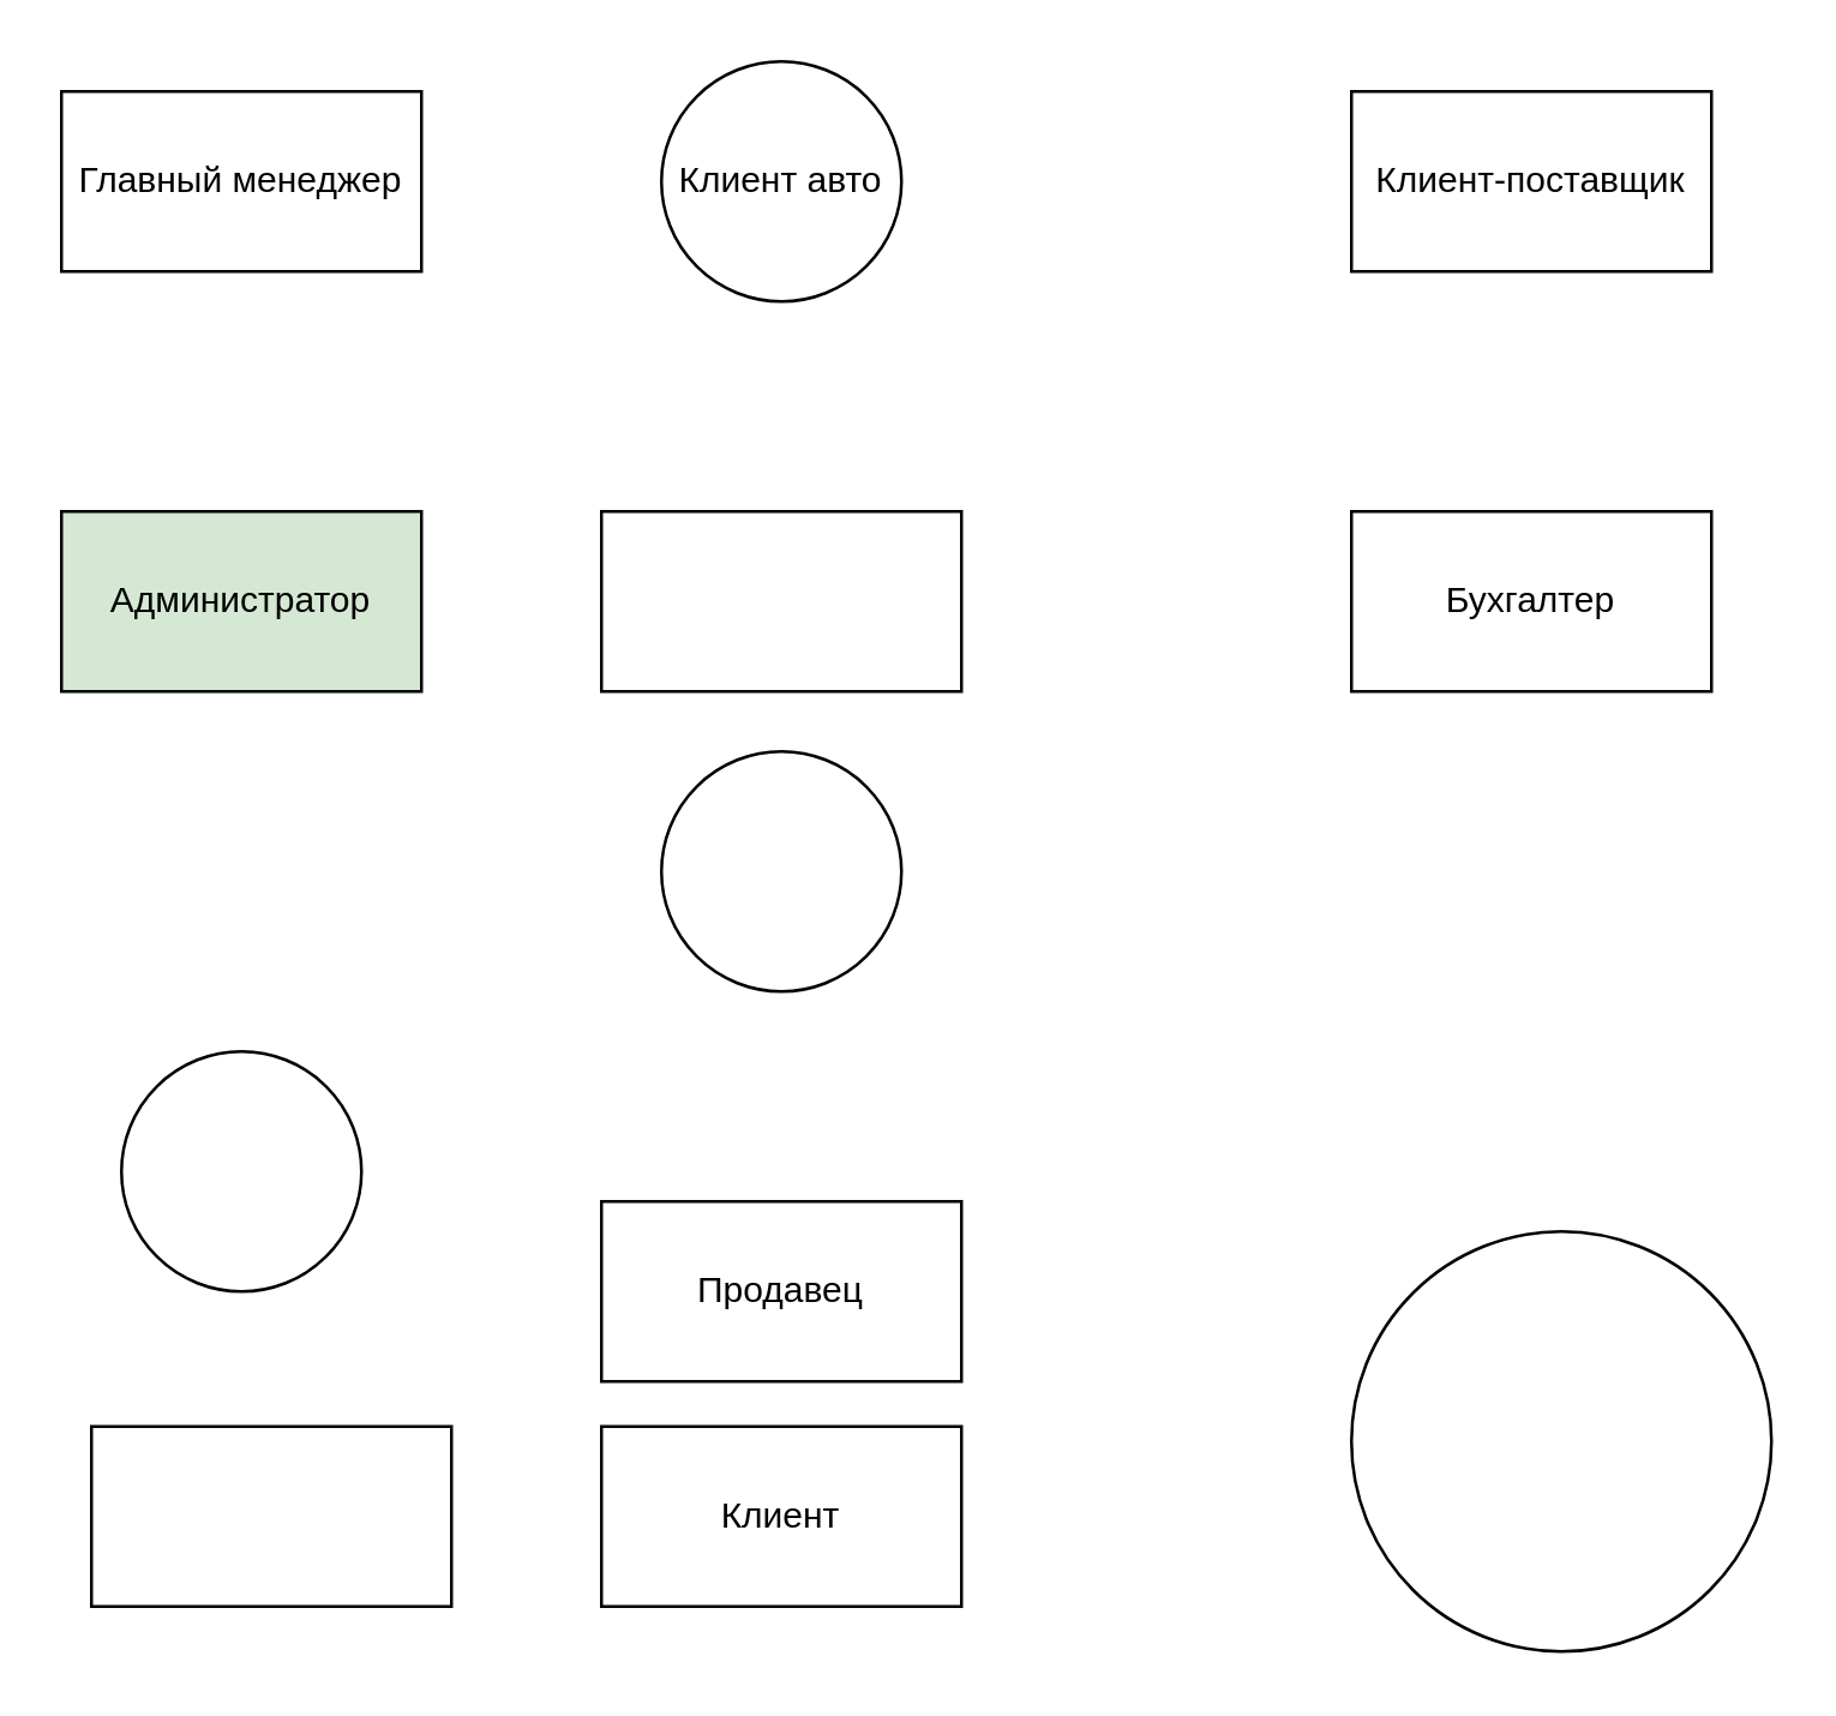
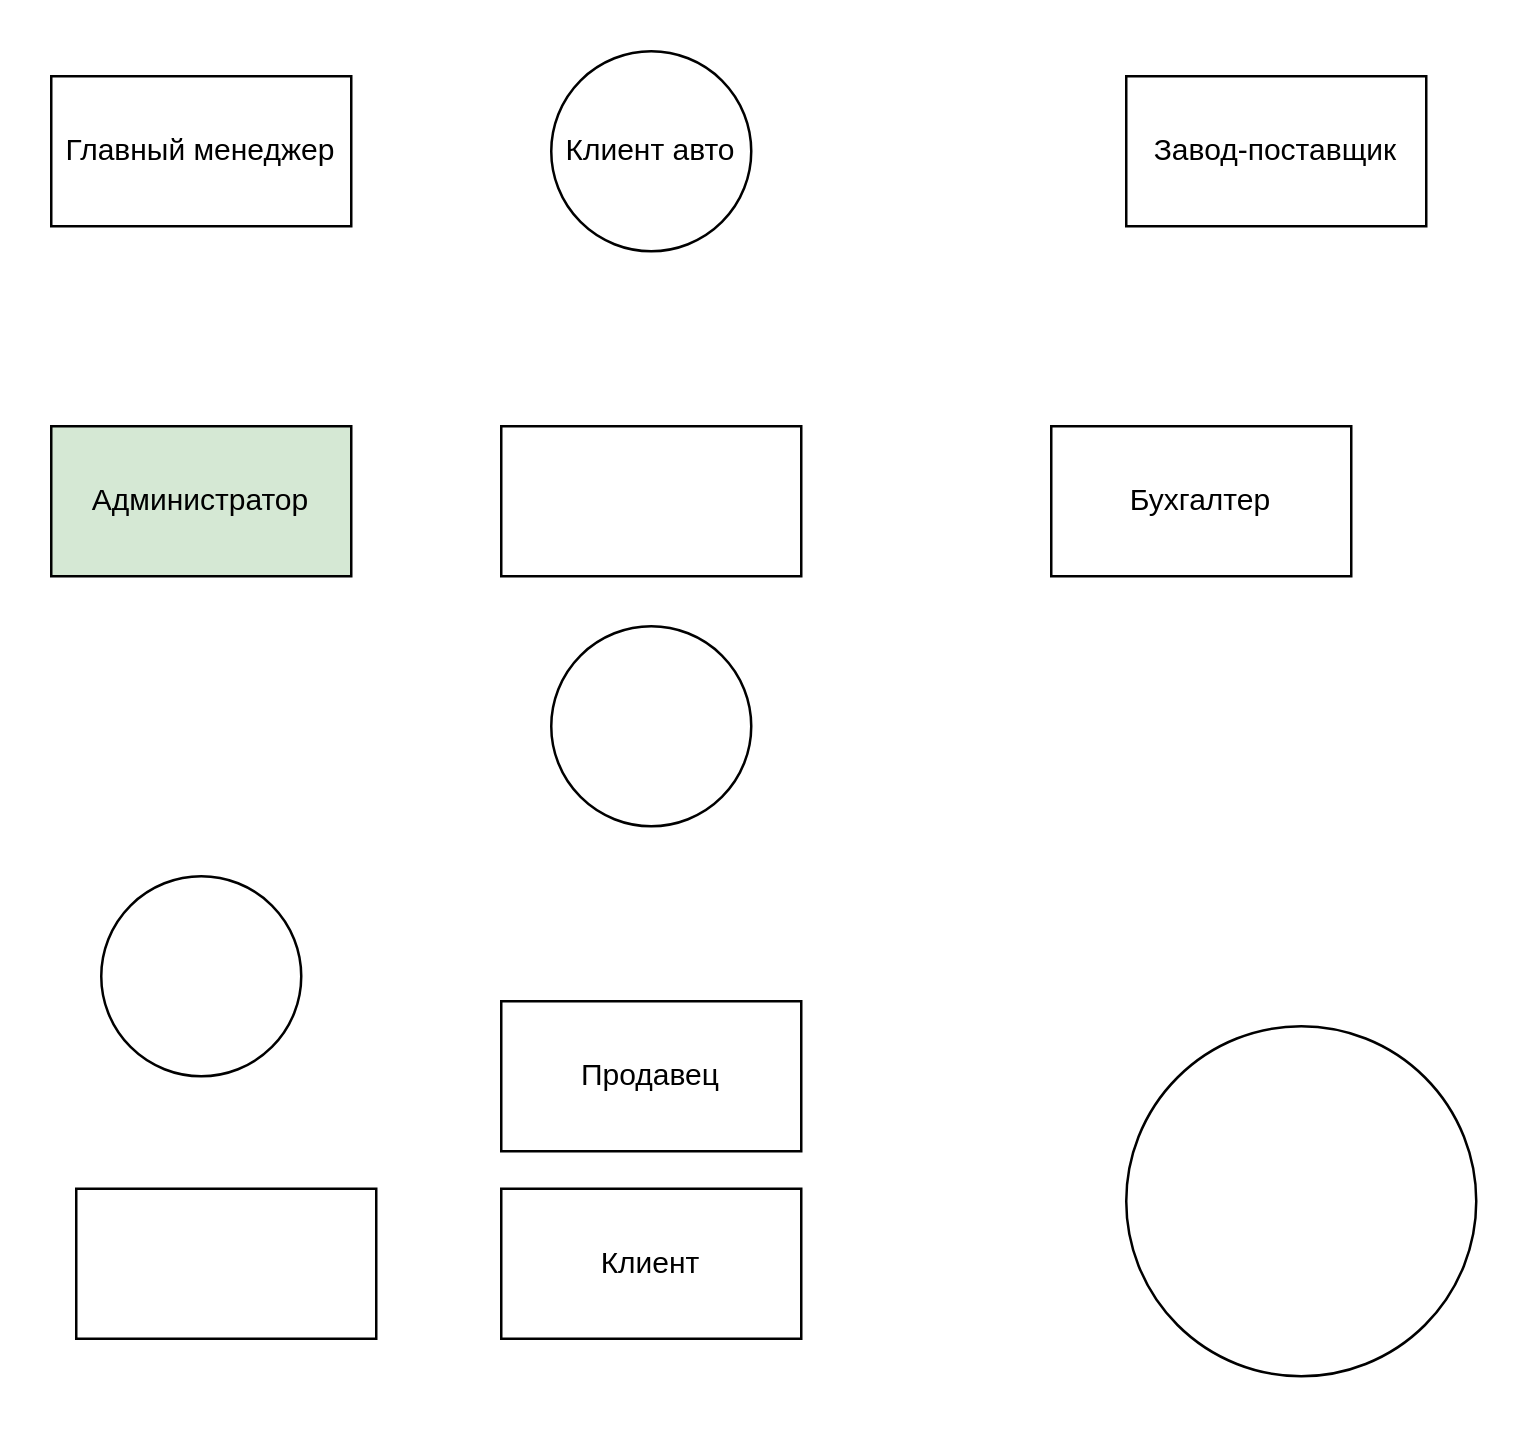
  <mxCell id="0" />
  <mxCell id="1" parent="0" />
  <mxCell id="2" value="Главный менеджер" style="rounded=0;whiteSpace=wrap;html=1;" vertex="1" parent="1"><mxGeometry x="20" y="30" width="120" height="60" as="geometry" /></mxCell>
  <mxCell id="3" value="" style="ellipse;whiteSpace=wrap;html=1;aspect=fixed;" vertex="1" parent="1"><mxGeometry x="220" y="250" width="80" height="80" as="geometry" /></mxCell>
  <mxCell id="4" value="Клиент авто" style="ellipse;whiteSpace=wrap;html=1;aspect=fixed;" vertex="1" parent="1"><mxGeometry x="220" y="20" width="80" height="80" as="geometry" /></mxCell>
  <mxCell id="5" value="" style="ellipse;whiteSpace=wrap;html=1;aspect=fixed;" vertex="1" parent="1"><mxGeometry x="40" y="350" width="80" height="80" as="geometry" /></mxCell>
  <mxCell id="6" value="" style="ellipse;whiteSpace=wrap;html=1;aspect=fixed;" vertex="1" parent="1"><mxGeometry x="450" y="410" width="140" height="140" as="geometry" /></mxCell>
- <mxCell id="7" value="Бухгалтер" style="rounded=0;whiteSpace=wrap;html=1;" vertex="1" parent="1"><mxGeometry x="450" y="170" width="120" height="60" as="geometry" /></mxCell>
+ <mxCell id="7" value="Бухгалтер" style="rounded=0;whiteSpace=wrap;html=1;" vertex="1" parent="1"><mxGeometry x="420" y="170" width="120" height="60" as="geometry" /></mxCell>
  <mxCell id="8" value="Администратор" style="rounded=0;whiteSpace=wrap;html=1;fillColor=#d5e8d4;" vertex="1" parent="1"><mxGeometry x="20" y="170" width="120" height="60" as="geometry" /></mxCell>
- <mxCell id="9" value="Клиент-поставщик" style="rounded=0;whiteSpace=wrap;html=1;" vertex="1" parent="1"><mxGeometry x="450" y="30" width="120" height="60" as="geometry" /></mxCell>
+ <mxCell id="9" value="Завод-поставщик" style="rounded=0;whiteSpace=wrap;html=1;" vertex="1" parent="1"><mxGeometry x="450" y="30" width="120" height="60" as="geometry" /></mxCell>
  <mxCell id="10" value="Клиент" style="rounded=0;whiteSpace=wrap;html=1;" vertex="1" parent="1"><mxGeometry x="200" y="475" width="120" height="60" as="geometry" /></mxCell>
  <mxCell id="11" value="Продавец" style="rounded=0;whiteSpace=wrap;html=1;" vertex="1" parent="1"><mxGeometry x="200" y="400" width="120" height="60" as="geometry" /></mxCell>
  <mxCell id="12" value="" style="rounded=0;whiteSpace=wrap;html=1;perimeterSpacing=0;" vertex="1" parent="1"><mxGeometry x="30" y="475" width="120" height="60" as="geometry" /></mxCell>
  <mxCell id="13" value="" style="rounded=0;whiteSpace=wrap;html=1;" vertex="1" parent="1"><mxGeometry x="200" y="170" width="120" height="60" as="geometry" /></mxCell>
